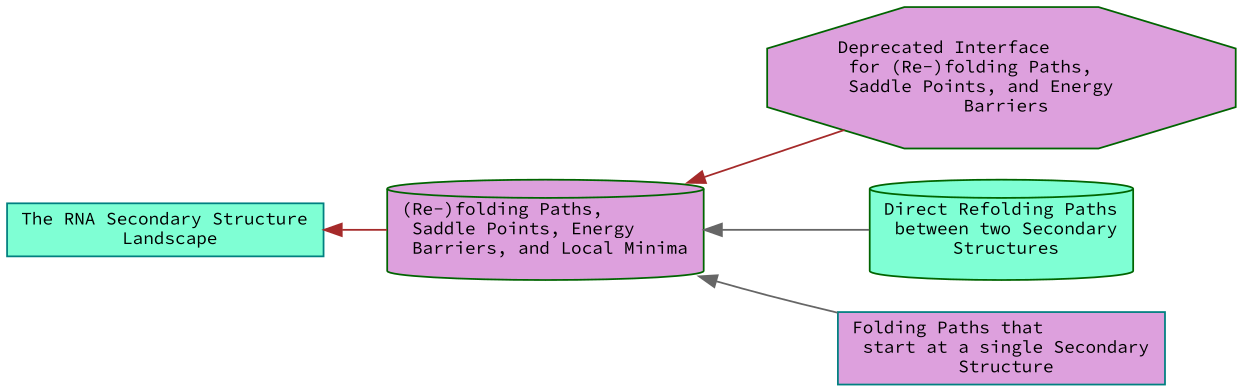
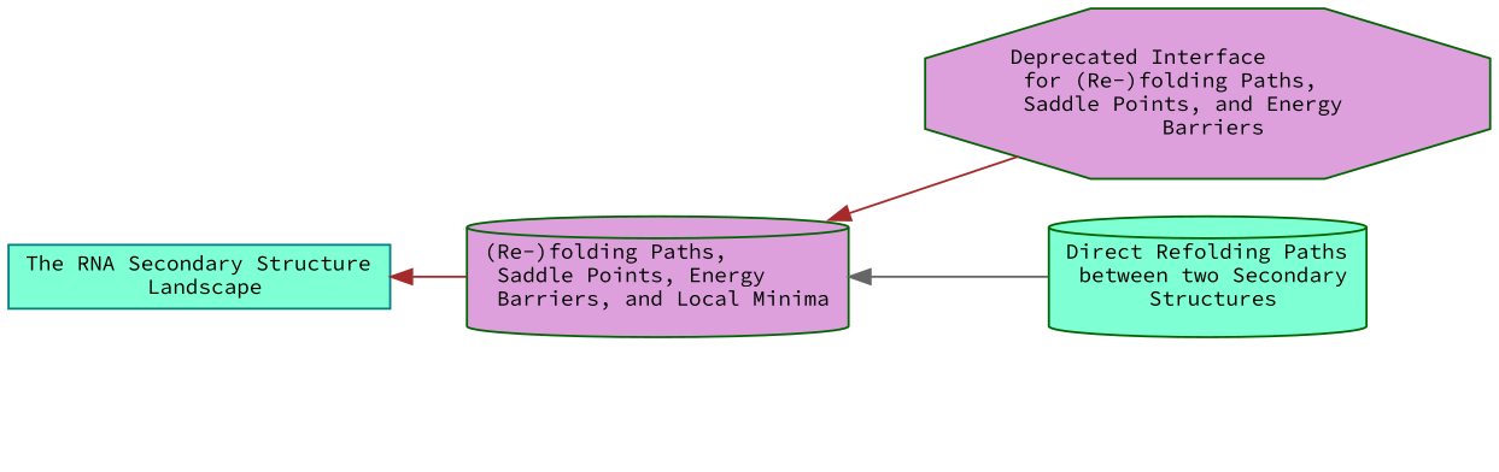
  digraph {
    rankdir=LR
    fontname="Source Code Pro"
    node [color=darkgreen fillcolor=plum fontname="Source Code Pro" fontsize=10 shape=box style=filled]
    edge [dir=back fontname="Source Code Pro" fontsize=10 labelfontname=Helvetica labelfontsize=10 shape=plaintext style=solid color=brown]
    n1 [color=teal fillcolor=aquamarine height=0.2 label="The RNA Secondary Structure\l Landscape" width=0.4]
    n2 [fontcolor=black height=0.2 label="(Re-)folding Paths,\l Saddle Points, Energy\l Barriers, and Local Minima" shape=cylinder width=0.4]
    n3 [height=0.2 label="Deprecated Interface\l for (Re-)folding Paths,\l Saddle Points, and Energy\l Barriers" shape=octagon width=0.4]
    n4 [fillcolor=aquamarine height=0.2 label="Direct Refolding Paths\l between two Secondary\l Structures" shape=cylinder width=0.4]
-   n5 [color=teal height=0.2 label="Folding Paths that\l start at a single Secondary\l Structure" width=0.4]
    n1 -> n2
    n2 -> n3
    n2 -> n4 [color=gray40]
-   n2 -> n5 [color=gray40]
  }
